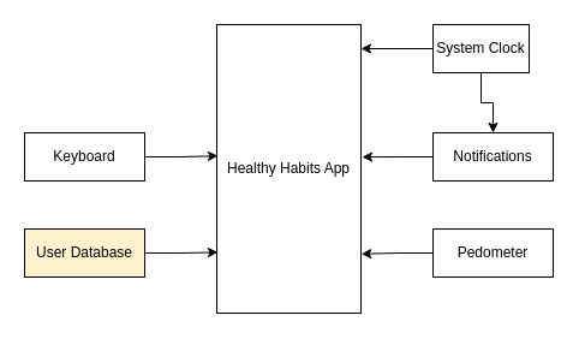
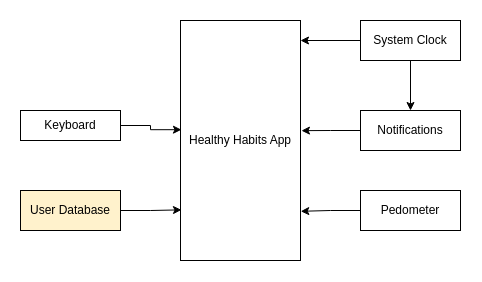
  <mxCell id="0" />
  <mxCell id="1" parent="0" />
  <mxCell id="2" value="Healthy Habits App" style="rounded=0;whiteSpace=wrap;html=1;" parent="1" vertex="1"><mxGeometry x="180" y="20" width="120" height="240" as="geometry" /></mxCell>
  <mxCell id="3" style="edgeStyle=orthogonalEdgeStyle;rounded=0;orthogonalLoop=1;jettySize=auto;html=1;exitX=0;exitY=0.5;exitDx=0;exitDy=0;entryX=1.008;entryY=0.459;entryDx=0;entryDy=0;entryPerimeter=0;" edge="1" parent="1" source="4" target="2"><mxGeometry relative="1" as="geometry"><mxPoint x="300" y="120" as="targetPoint" /></mxGeometry></mxCell>
  <mxCell id="4" value="Notifications" style="rounded=0;whiteSpace=wrap;html=1;" parent="1" vertex="1"><mxGeometry x="360" y="110" width="100" height="40" as="geometry" /></mxCell>
  <mxCell id="5" style="edgeStyle=orthogonalEdgeStyle;rounded=0;orthogonalLoop=1;jettySize=auto;html=1;exitX=0.5;exitY=1;exitDx=0;exitDy=0;entryX=0.5;entryY=0;entryDx=0;entryDy=0;" edge="1" parent="1" source="6" target="4"><mxGeometry relative="1" as="geometry" /></mxCell>
- <mxCell id="6" value="System Clock" style="rounded=0;whiteSpace=wrap;html=1;" vertex="1" parent="1"><mxGeometry x="360" y="20" width="80" height="40" as="geometry" /></mxCell>
+ <mxCell id="6" value="System Clock" style="rounded=0;whiteSpace=wrap;html=1;" vertex="1" parent="1"><mxGeometry x="360" y="20" width="100" height="40" as="geometry" /></mxCell>
  <mxCell id="7" value="" style="endArrow=classic;html=1;rounded=0;exitX=0;exitY=0.5;exitDx=0;exitDy=0;" edge="1" parent="1" source="6"><mxGeometry width="50" height="50" relative="1" as="geometry"><mxPoint x="220" y="260" as="sourcePoint" /><mxPoint x="300" y="40" as="targetPoint" /></mxGeometry></mxCell>
  <mxCell id="8" style="edgeStyle=orthogonalEdgeStyle;rounded=0;orthogonalLoop=1;jettySize=auto;html=1;exitX=1;exitY=0.5;exitDx=0;exitDy=0;entryX=0.008;entryY=0.455;entryDx=0;entryDy=0;entryPerimeter=0;" edge="1" parent="1" source="9" target="2"><mxGeometry relative="1" as="geometry" /></mxCell>
- <mxCell id="9" value="Keyboard" style="rounded=0;whiteSpace=wrap;html=1;" vertex="1" parent="1"><mxGeometry x="20" y="110" width="100" height="40" as="geometry" /></mxCell>
+ <mxCell id="9" value="Keyboard" style="rounded=0;whiteSpace=wrap;html=1;" vertex="1" parent="1"><mxGeometry x="20" y="110" width="100" height="30" as="geometry" /></mxCell>
  <mxCell id="10" style="edgeStyle=orthogonalEdgeStyle;rounded=0;orthogonalLoop=1;jettySize=auto;html=1;exitX=1;exitY=0.5;exitDx=0;exitDy=0;entryX=0.008;entryY=0.789;entryDx=0;entryDy=0;entryPerimeter=0;" edge="1" parent="1" source="11" target="2"><mxGeometry relative="1" as="geometry" /></mxCell>
  <mxCell id="11" value="User Database" style="rounded=0;whiteSpace=wrap;html=1;fillColor=#fff2cc;" vertex="1" parent="1"><mxGeometry x="20" y="190" width="100" height="40" as="geometry" /></mxCell>
  <mxCell id="12" style="edgeStyle=orthogonalEdgeStyle;rounded=0;orthogonalLoop=1;jettySize=auto;html=1;exitX=0;exitY=0.5;exitDx=0;exitDy=0;entryX=1.002;entryY=0.795;entryDx=0;entryDy=0;entryPerimeter=0;" edge="1" parent="1" source="13" target="2"><mxGeometry relative="1" as="geometry" /></mxCell>
  <mxCell id="13" value="Pedometer" style="rounded=0;whiteSpace=wrap;html=1;" vertex="1" parent="1"><mxGeometry x="360" y="190" width="100" height="40" as="geometry" /></mxCell>
